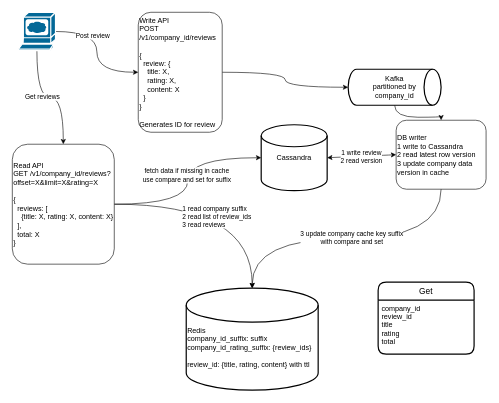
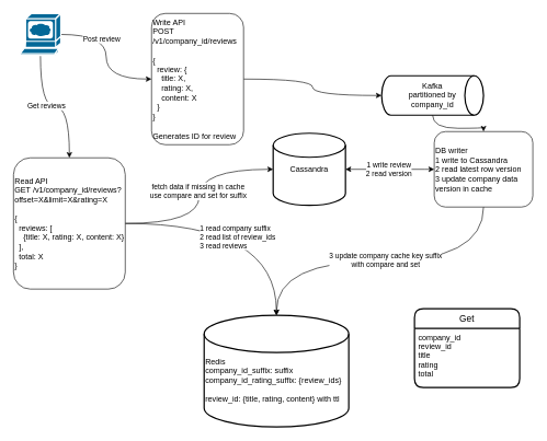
  <mxCell id="0" />
  <mxCell id="1" parent="0" />
  <mxCell id="2" value="" style="edgeStyle=orthogonalEdgeStyle;curved=1;orthogonalLoop=1;jettySize=auto;html=1;" parent="1" source="6" target="8" edge="1"><mxGeometry relative="1" as="geometry" /></mxCell>
  <mxCell id="3" value="Post review" style="edgeLabel;html=1;align=center;verticalAlign=middle;resizable=0;points=[];" parent="2" vertex="1" connectable="0"><mxGeometry x="-0.409" y="-5" relative="1" as="geometry"><mxPoint y="1" as="offset" /></mxGeometry></mxCell>
  <mxCell id="4" value="" style="edgeStyle=orthogonalEdgeStyle;curved=1;orthogonalLoop=1;jettySize=auto;html=1;" parent="1" source="6" target="21" edge="1"><mxGeometry relative="1" as="geometry" /></mxCell>
  <mxCell id="5" value="Get reviews" style="edgeLabel;html=1;align=center;verticalAlign=middle;resizable=0;points=[];" parent="4" vertex="1" connectable="0"><mxGeometry x="-0.141" y="3" relative="1" as="geometry"><mxPoint y="1" as="offset" /></mxGeometry></mxCell>
  <mxCell id="6" value="" style="shape=mxgraph.cisco.computers_and_peripherals.web_browser;html=1;pointerEvents=1;dashed=0;fillColor=#036897;strokeColor=#ffffff;strokeWidth=2;verticalLabelPosition=bottom;verticalAlign=top;align=center;outlineConnect=0;" parent="1" vertex="1"><mxGeometry x="30" y="20" width="62" height="64" as="geometry" /></mxCell>
  <mxCell id="7" value="" style="edgeStyle=orthogonalEdgeStyle;orthogonalLoop=1;jettySize=auto;html=1;curved=1;" parent="1" source="8" target="12" edge="1"><mxGeometry relative="1" as="geometry" /></mxCell>
  <mxCell id="8" value="Write API&lt;br&gt;POST /v1/company_id/reviews&lt;br&gt;&lt;br&gt;{&lt;br&gt;&lt;blockquote style=&quot;margin: 0 0 0 40px; border: none; padding: 0px;&quot;&gt;&lt;/blockquote&gt;&lt;span style=&quot;background-color: initial;&quot;&gt;&amp;nbsp; review: {&lt;/span&gt;&lt;br&gt;&lt;blockquote style=&quot;margin: 0 0 0 40px; border: none; padding: 0px;&quot;&gt;&lt;/blockquote&gt;&lt;span style=&quot;background-color: initial;&quot;&gt;&amp;nbsp; &amp;nbsp; title: X,&lt;/span&gt;&lt;br&gt;&lt;blockquote style=&quot;margin: 0 0 0 40px; border: none; padding: 0px;&quot;&gt;&lt;/blockquote&gt;&lt;span style=&quot;background-color: initial;&quot;&gt;&amp;nbsp; &amp;nbsp; rating: X,&lt;/span&gt;&lt;br&gt;&lt;blockquote style=&quot;margin: 0 0 0 40px; border: none; padding: 0px;&quot;&gt;&lt;/blockquote&gt;&lt;span style=&quot;background-color: initial;&quot;&gt;&amp;nbsp; &amp;nbsp; content: X&lt;/span&gt;&lt;br&gt;&amp;nbsp; }&lt;br&gt;}&lt;br&gt;&lt;br&gt;Generates ID for review" style="rounded=1;whiteSpace=wrap;html=1;align=left;" parent="1" vertex="1"><mxGeometry x="230" y="20" width="140" height="200" as="geometry" /></mxCell>
  <mxCell id="9" value="" style="edgeStyle=orthogonalEdgeStyle;curved=1;orthogonalLoop=1;jettySize=auto;html=1;entryX=0.5;entryY=0;entryDx=0;entryDy=0;" parent="1" source="12" target="25" edge="1"><mxGeometry relative="1" as="geometry" /></mxCell>
  <mxCell id="10" value="" style="edgeStyle=orthogonalEdgeStyle;curved=1;orthogonalLoop=1;jettySize=auto;html=1;exitX=0.5;exitY=1;exitDx=0;exitDy=0;" parent="1" source="25" target="16" edge="1"><mxGeometry relative="1" as="geometry" /></mxCell>
  <mxCell id="11" value="3 update company cache key suffix&lt;br&gt;with compare and set" style="edgeLabel;html=1;align=center;verticalAlign=middle;resizable=0;points=[];" parent="10" vertex="1" connectable="0"><mxGeometry x="-0.032" y="-2" relative="1" as="geometry"><mxPoint as="offset" /></mxGeometry></mxCell>
  <mxCell id="12" value="Kafka&lt;br&gt;partitioned by&lt;br&gt;company_id" style="strokeWidth=2;html=1;shape=mxgraph.flowchart.direct_data;whiteSpace=wrap;" parent="1" vertex="1"><mxGeometry x="580" y="115" width="155" height="60" as="geometry" /></mxCell>
- <mxCell id="13" value="Cassandra" style="strokeWidth=2;html=1;shape=mxgraph.flowchart.database;whiteSpace=wrap;" parent="1" vertex="1"><mxGeometry x="435" y="207.5" width="110" height="110" as="geometry" /></mxCell>
+ <mxCell id="13" value="Cassandra" style="strokeWidth=2;html=1;shape=mxgraph.flowchart.database;whiteSpace=wrap;" parent="1" vertex="1"><mxGeometry x="415" y="202.5" width="110" height="110" as="geometry" /></mxCell>
  <mxCell id="14" value="Get" style="swimlane;childLayout=stackLayout;horizontal=1;startSize=30;horizontalStack=0;rounded=1;fontSize=14;fontStyle=0;strokeWidth=2;resizeParent=0;resizeLast=1;shadow=0;dashed=0;align=center;" parent="1" vertex="1"><mxGeometry x="630" y="470" width="160" height="120" as="geometry"><mxRectangle x="630" y="320" width="90" height="30" as="alternateBounds" /></mxGeometry></mxCell>
  <mxCell id="15" value="company_id&#10;review_id&#10;title&#10;rating&#10;total" style="align=left;strokeColor=none;fillColor=none;spacingLeft=4;fontSize=12;verticalAlign=top;resizable=0;rotatable=0;part=1;" parent="14" vertex="1"><mxGeometry y="30" width="160" height="90" as="geometry" /></mxCell>
  <mxCell id="16" value="&lt;br&gt;&lt;br&gt;Redis&lt;br&gt;company_id_suffix: suffix&lt;br&gt;company_id_rating_suffix: {review_ids}&lt;br&gt;&lt;br&gt;review_id: {title, rating, content} with ttl" style="strokeWidth=2;html=1;shape=mxgraph.flowchart.database;whiteSpace=wrap;align=left;" parent="1" vertex="1"><mxGeometry x="310" y="480" width="220" height="170" as="geometry" /></mxCell>
  <mxCell id="17" value="" style="edgeStyle=orthogonalEdgeStyle;curved=1;orthogonalLoop=1;jettySize=auto;html=1;" parent="1" source="21" target="16" edge="1"><mxGeometry relative="1" as="geometry" /></mxCell>
  <mxCell id="18" value="&lt;div style=&quot;text-align: left&quot;&gt;1 read company suffix&lt;/div&gt;&lt;div style=&quot;text-align: left&quot;&gt;2 read list of review_ids&lt;/div&gt;&lt;div style=&quot;text-align: left&quot;&gt;3 read reviews&lt;/div&gt;" style="edgeLabel;html=1;align=center;verticalAlign=middle;resizable=0;points=[];" parent="17" vertex="1" connectable="0"><mxGeometry x="-0.047" relative="1" as="geometry"><mxPoint x="-6" y="20" as="offset" /></mxGeometry></mxCell>
  <mxCell id="19" value="" style="edgeStyle=orthogonalEdgeStyle;curved=1;orthogonalLoop=1;jettySize=auto;html=1;entryX=0;entryY=0.5;entryDx=0;entryDy=0;entryPerimeter=0;" parent="1" source="21" target="13" edge="1"><mxGeometry relative="1" as="geometry" /></mxCell>
  <mxCell id="20" value="fetch data if missing in cache&lt;br&gt;use compare and set for suffix" style="edgeLabel;html=1;align=center;verticalAlign=middle;resizable=0;points=[];" parent="19" vertex="1" connectable="0"><mxGeometry x="0.215" y="-25" relative="1" as="geometry"><mxPoint x="-27" y="25" as="offset" /></mxGeometry></mxCell>
  <mxCell id="21" value="Read API&lt;br&gt;GET /v1/company_id/reviews?offset=X&amp;amp;limit=X&amp;amp;rating=X&lt;br&gt;&lt;br&gt;{&lt;br&gt;&lt;blockquote style=&quot;margin: 0 0 0 40px; border: none; padding: 0px;&quot;&gt;&lt;/blockquote&gt;&lt;span style=&quot;background-color: initial;&quot;&gt;&amp;nbsp; reviews: [&lt;br&gt;&amp;nbsp; &amp;nbsp; {title: X, rating: X, content: X}&lt;br&gt;&lt;/span&gt;&amp;nbsp; ],&lt;br&gt;&amp;nbsp; total: X&lt;br&gt;}" style="rounded=1;whiteSpace=wrap;html=1;align=left;" parent="1" vertex="1"><mxGeometry x="20" y="240" width="170" height="200" as="geometry" /></mxCell>
  <mxCell id="22" value="" style="edgeStyle=none;html=1;curved=1;startArrow=classic;startFill=1;entryX=1;entryY=0.5;entryDx=0;entryDy=0;entryPerimeter=0;exitX=0;exitY=0.5;exitDx=0;exitDy=0;" edge="1" parent="1" source="25" target="13"><mxGeometry relative="1" as="geometry"><mxPoint x="590" y="230" as="sourcePoint" /><mxPoint x="580" y="220" as="targetPoint" /></mxGeometry></mxCell>
  <mxCell id="23" value="1 write review&lt;br&gt;2 read version" style="edgeLabel;html=1;align=center;verticalAlign=middle;resizable=0;points=[];" vertex="1" connectable="0" parent="22"><mxGeometry x="0.08" relative="1" as="geometry"><mxPoint x="3" as="offset" /></mxGeometry></mxCell>
  <mxCell id="24" style="edgeStyle=none;curved=1;html=1;exitX=0.5;exitY=1;exitDx=0;exitDy=0;" edge="1" parent="1" source="25"><mxGeometry relative="1" as="geometry"><mxPoint x="710" y="285" as="targetPoint" /></mxGeometry></mxCell>
  <mxCell id="25" value="DB writer&lt;br&gt;1 write to Cassandra&lt;br&gt;2 read latest row version&lt;br&gt;3 update company data version in cache" style="rounded=1;whiteSpace=wrap;html=1;align=left;" vertex="1" parent="1"><mxGeometry x="660" y="200" width="150" height="115" as="geometry" /></mxCell>
